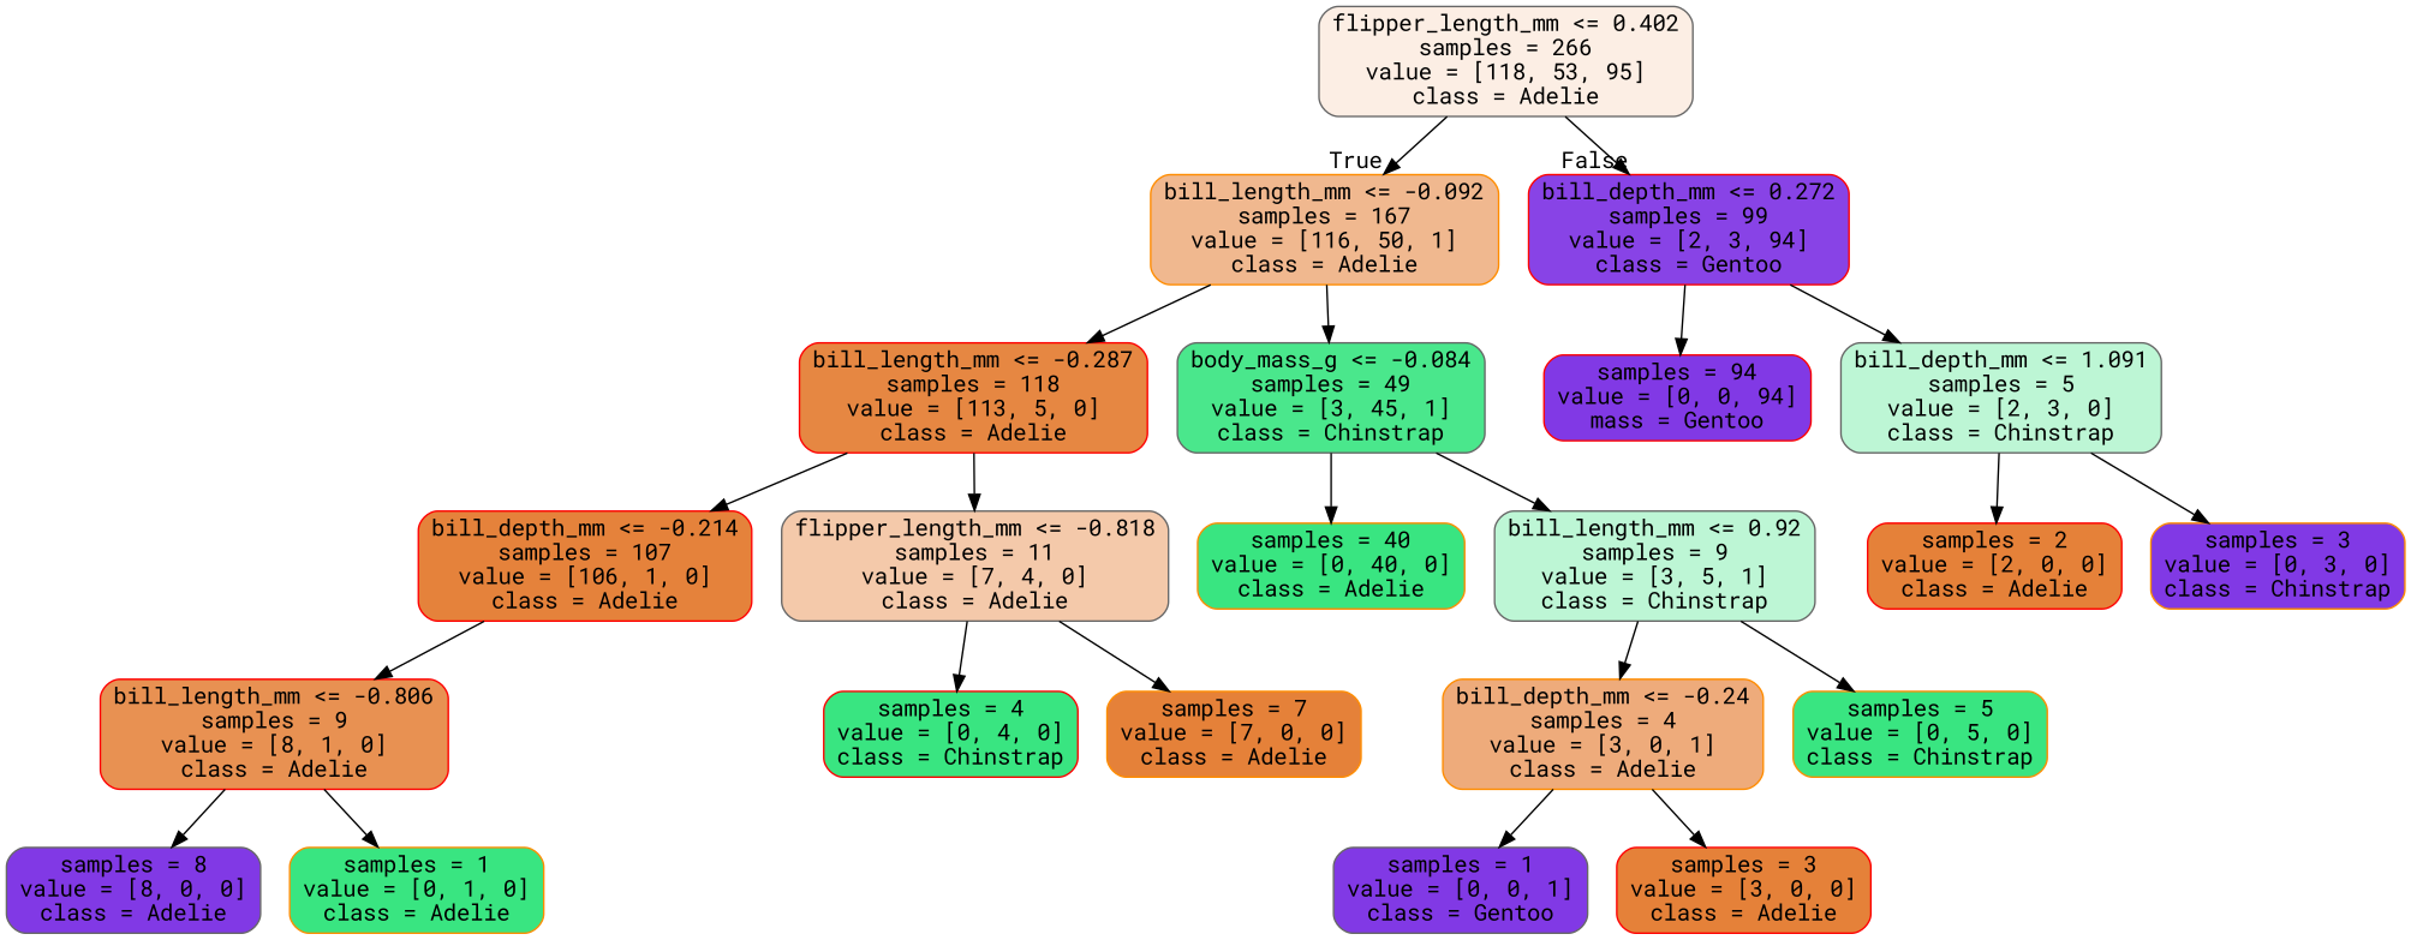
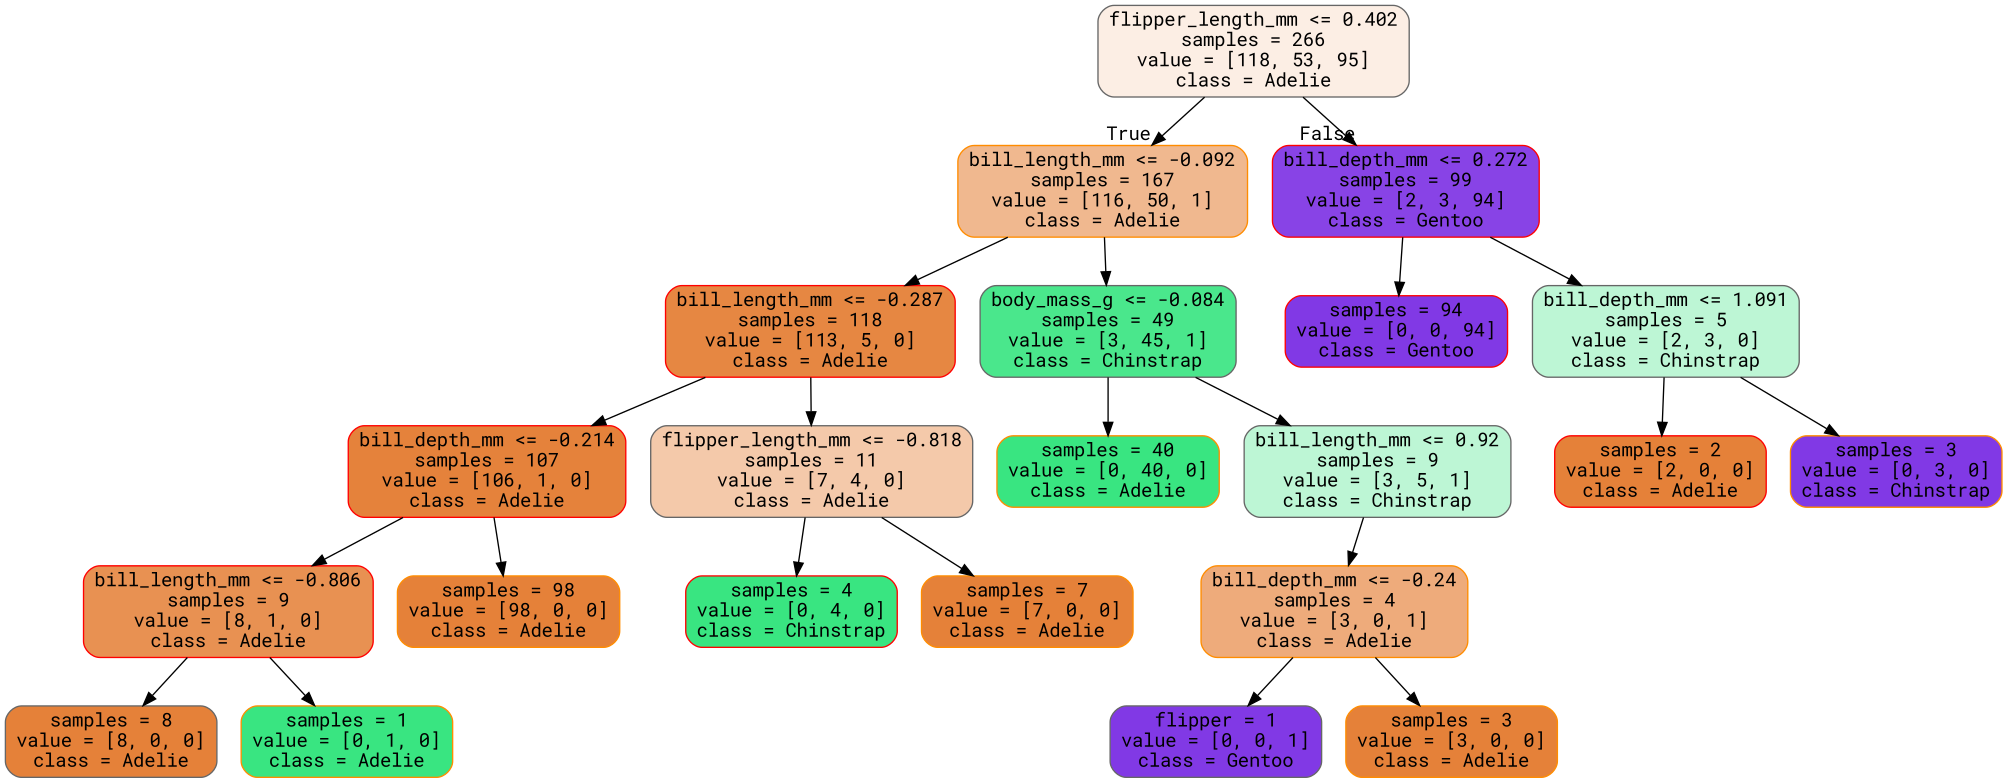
  digraph {
    fontname="Roboto Mono"
    node [color=darkorange fillcolor="#e58139" fontname="Roboto Mono" shape=box style="filled, rounded"]
    edge [fontname="Roboto Mono"]
    n1 [color=gray40 fillcolor="#fceee4" label="flipper_length_mm <= 0.402\nsamples = 266\nvalue = [118, 53, 95]\nclass = Adelie"]
    n2 [fillcolor="#f0b88f" label="bill_length_mm <= -0.092\nsamples = 167\nvalue = [116, 50, 1]\nclass = Adelie"]
    n3 [color=red fillcolor="#8843e6" label="bill_depth_mm <= 0.272\nsamples = 99\nvalue = [2, 3, 94]\nclass = Gentoo"]
    n4 [color=red fillcolor="#e68742" label="bill_length_mm <= -0.287\nsamples = 118\nvalue = [113, 5, 0]\nclass = Adelie"]
    n5 [color=gray40 fillcolor="#4ae78c" label="body_mass_g <= -0.084\nsamples = 49\nvalue = [3, 45, 1]\nclass = Chinstrap"]
-   n6 [color=red fillcolor="#8139e5" label="samples = 94\nvalue = [0, 0, 94]\nmass = Gentoo"]
+   n6 [color=red fillcolor="#8139e5" label="samples = 94\nvalue = [0, 0, 94]\nclass = Gentoo"]
    n7 [color=gray40 fillcolor="#bdf6d5" label="bill_depth_mm <= 1.091\nsamples = 5\nvalue = [2, 3, 0]\nclass = Chinstrap"]
    n8 [color=red fillcolor="#e5823b" label="bill_depth_mm <= -0.214\nsamples = 107\nvalue = [106, 1, 0]\nclass = Adelie"]
    n9 [color=gray40 fillcolor="#f4c9aa" label="flipper_length_mm <= -0.818\nsamples = 11\nvalue = [7, 4, 0]\nclass = Adelie"]
    n10 [fillcolor="#39e581" label="samples = 40\nvalue = [0, 40, 0]\nclass = Adelie"]
    n11 [color=gray40 fillcolor="#bdf6d5" label="bill_length_mm <= 0.92\nsamples = 9\nvalue = [3, 5, 1]\nclass = Chinstrap"]
    n12 [color=red fillcolor="#e89152" label="bill_length_mm <= -0.806\nsamples = 9\nvalue = [8, 1, 0]\nclass = Adelie"]
+   n13 [label="samples = 98\nvalue = [98, 0, 0]\nclass = Adelie"]
    n14 [color=red fillcolor="#39e581" label="samples = 4\nvalue = [0, 4, 0]\nclass = Chinstrap"]
    n15 [label="samples = 7\nvalue = [7, 0, 0]\nclass = Adelie"]
-   n16 [color=gray40 fillcolor="#8139e5" label="samples = 8\nvalue = [8, 0, 0]\nclass = Adelie"]
+   n16 [color=gray40 label="samples = 8\nvalue = [8, 0, 0]\nclass = Adelie"]
    n17 [fillcolor="#39e581" label="samples = 1\nvalue = [0, 1, 0]\nclass = Adelie"]
    n18 [fillcolor="#eeab7b" label="bill_depth_mm <= -0.24\nsamples = 4\nvalue = [3, 0, 1]\nclass = Adelie"]
-   n19 [fillcolor="#39e581" label="samples = 5\nvalue = [0, 5, 0]\nclass = Chinstrap"]
-   n20 [color=gray40 fillcolor="#8139e5" label="samples = 1\nvalue = [0, 0, 1]\nclass = Gentoo"]
-   n21 [color=red label="samples = 3\nvalue = [3, 0, 0]\nclass = Adelie"]
+   n20 [color=gray40 fillcolor="#8139e5" label="flipper = 1\nvalue = [0, 0, 1]\nclass = Gentoo"]
+   n21 [label="samples = 3\nvalue = [3, 0, 0]\nclass = Adelie"]
    n22 [color=red label="samples = 2\nvalue = [2, 0, 0]\nclass = Adelie"]
    n23 [fillcolor="#8139e5" label="samples = 3\nvalue = [0, 3, 0]\nclass = Chinstrap"]
    n1 -> n2 [headlabel=True labelangle=45 labeldistance=2.5]
    n1 -> n3 [headlabel=False labelangle=-45 labeldistance=2.5]
    n2 -> n4
    n2 -> n5
    n3 -> n6
    n3 -> n7
    n4 -> n8
    n4 -> n9
    n5 -> n10
    n5 -> n11
    n7 -> n22
    n7 -> n23
    n8 -> n12
+   n8 -> n13
    n9 -> n14
    n9 -> n15
    n11 -> n18
-   n11 -> n19
    n12 -> n16
    n12 -> n17
    n18 -> n20
    n18 -> n21
  }
